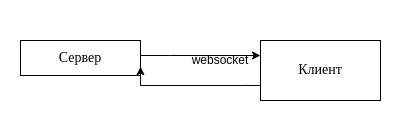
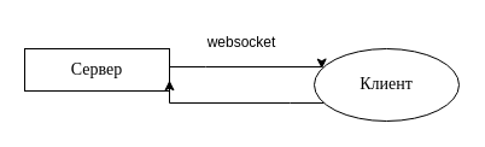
  <mxCell id="0" />
  <mxCell id="1" parent="0" />
  <mxCell id="2" style="edgeStyle=orthogonalEdgeStyle;rounded=0;orthogonalLoop=1;jettySize=auto;html=1;entryX=0;entryY=0.25;entryDx=0;entryDy=0;" edge="1" parent="1" source="3" target="5"><mxGeometry relative="1" as="geometry"><Array as="points"><mxPoint x="170" y="55" /><mxPoint x="170" y="55" /></Array></mxGeometry></mxCell>
  <mxCell id="3" value="&lt;font face=&quot;Times New Roman&quot;&gt;&lt;span style=&quot;font-size: 14px;&quot;&gt;Сервер&lt;/span&gt;&lt;/font&gt;" style="rounded=0;whiteSpace=wrap;html=1;" vertex="1" parent="1"><mxGeometry x="20" y="40" width="120" height="35" as="geometry" /></mxCell>
  <mxCell id="4" style="edgeStyle=orthogonalEdgeStyle;rounded=0;orthogonalLoop=1;jettySize=auto;html=1;entryX=1;entryY=0.75;entryDx=0;entryDy=0;" edge="1" parent="1" source="5" target="3"><mxGeometry relative="1" as="geometry"><Array as="points"><mxPoint x="240" y="85" /><mxPoint x="240" y="85" /></Array></mxGeometry></mxCell>
- <mxCell id="5" value="&lt;font face=&quot;Times New Roman&quot;&gt;&lt;span style=&quot;font-size: 14px;&quot;&gt;Клиент&lt;/span&gt;&lt;/font&gt;" style="rounded=0;whiteSpace=wrap;html=1;" vertex="1" parent="1"><mxGeometry x="260" y="40" width="120" height="60" as="geometry" /></mxCell>
- <mxCell id="6" value="websocket" style="text;html=1;align=center;verticalAlign=middle;whiteSpace=wrap;rounded=0;" vertex="1" parent="1"><mxGeometry x="190" y="45" width="60" height="30" as="geometry" /></mxCell>
+ <mxCell id="5" value="&lt;font face=&quot;Times New Roman&quot;&gt;&lt;span style=&quot;font-size: 14px;&quot;&gt;Клиент&lt;/span&gt;&lt;/font&gt;" style="ellipse;whiteSpace=wrap;html=1;" vertex="1" parent="1"><mxGeometry x="260" y="40" width="120" height="60" as="geometry" /></mxCell>
+ <mxCell id="6" value="websocket" style="text;html=1;align=center;verticalAlign=middle;whiteSpace=wrap;rounded=0;" vertex="1" parent="1"><mxGeometry x="170" y="20" width="60" height="30" as="geometry" /></mxCell>
